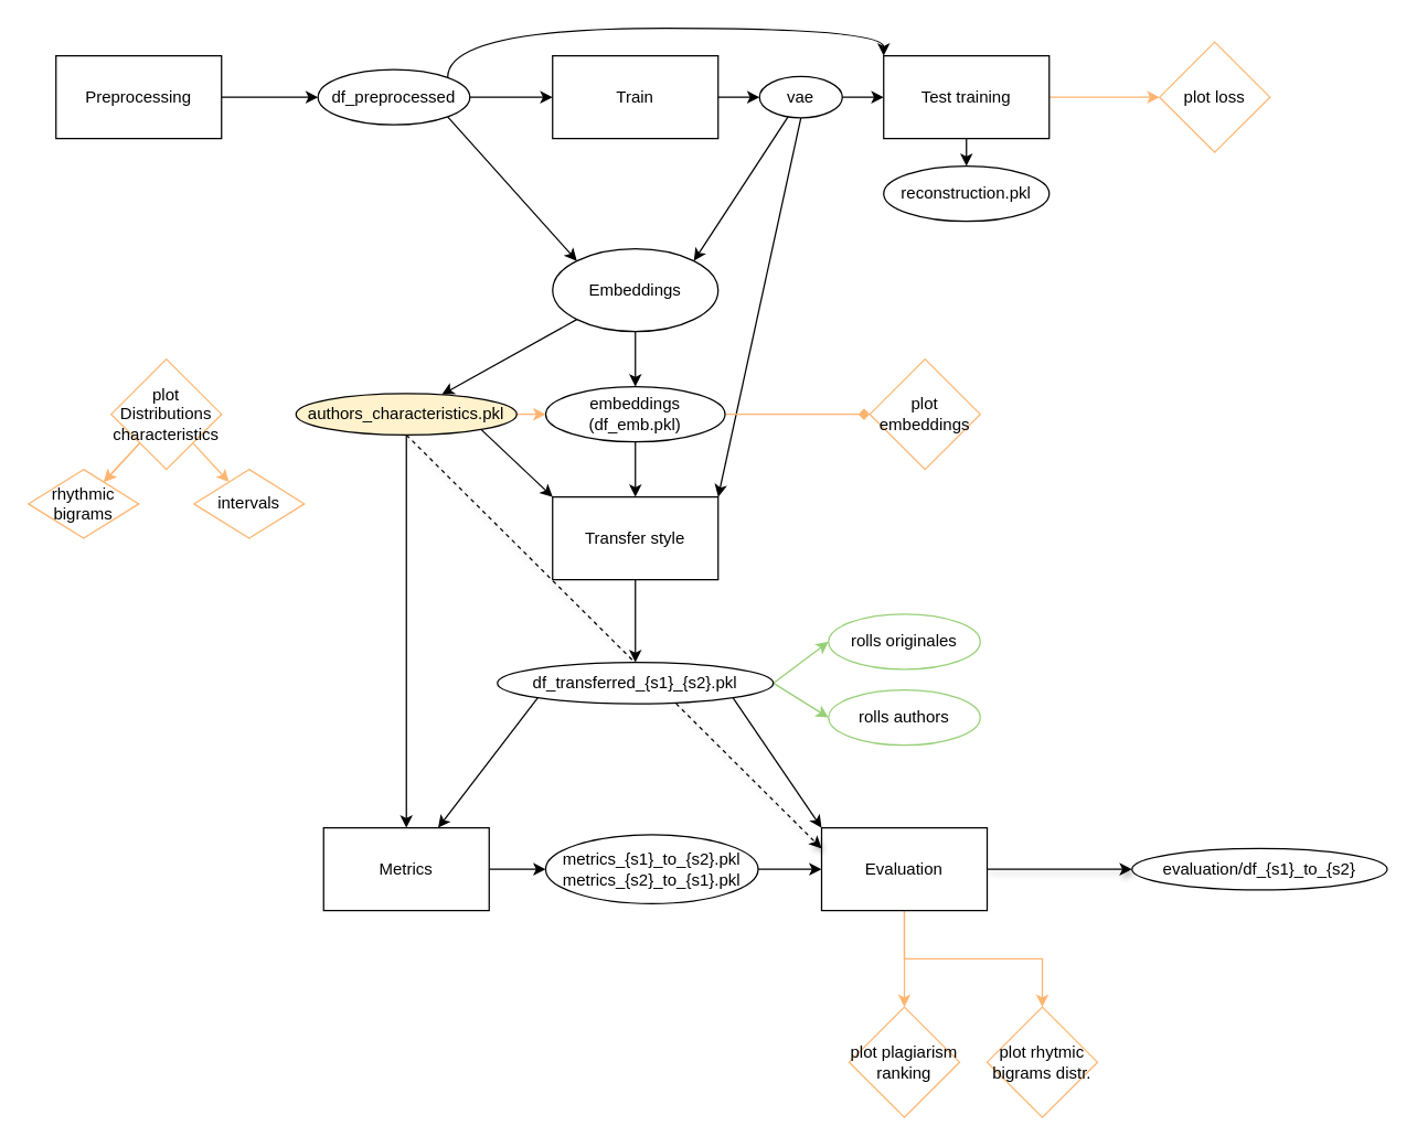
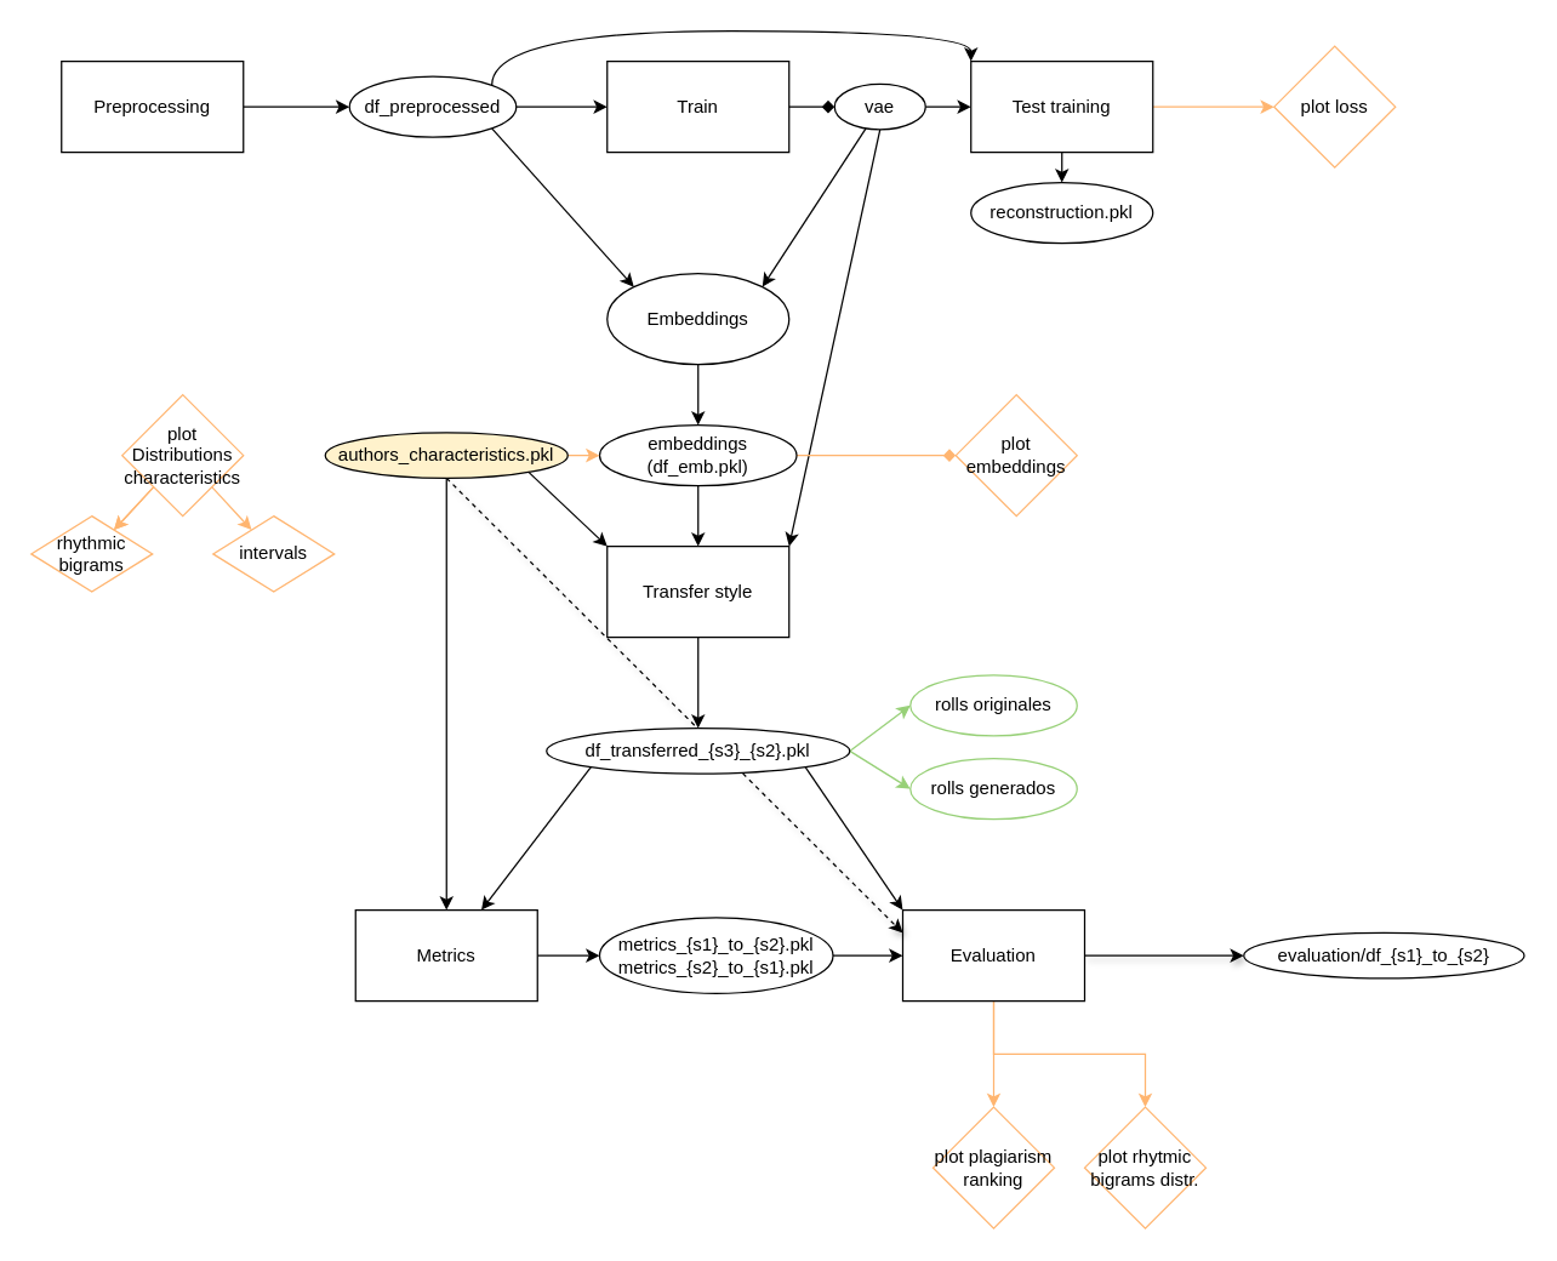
  <mxCell id="0" />
  <mxCell id="1" parent="0" />
  <mxCell id="2" value="" style="edgeStyle=orthogonalEdgeStyle;rounded=0;orthogonalLoop=1;jettySize=auto;html=1;" parent="1" source="3" edge="1"><mxGeometry relative="1" as="geometry"><mxPoint x="230" y="70" as="targetPoint" /></mxGeometry></mxCell>
  <mxCell id="3" value="Preprocessing" style="rounded=0;whiteSpace=wrap;html=1;" parent="1" vertex="1"><mxGeometry x="40" y="40" width="120" height="60" as="geometry" /></mxCell>
  <mxCell id="4" value="" style="edgeStyle=orthogonalEdgeStyle;rounded=0;orthogonalLoop=1;jettySize=auto;html=1;startArrow=none;" parent="1" source="26" target="8" edge="1"><mxGeometry relative="1" as="geometry" /></mxCell>
  <mxCell id="5" value="Train" style="rounded=0;whiteSpace=wrap;html=1;" parent="1" vertex="1"><mxGeometry x="400" y="40" width="120" height="60" as="geometry" /></mxCell>
  <mxCell id="6" value="" style="edgeStyle=orthogonalEdgeStyle;curved=1;rounded=0;orthogonalLoop=1;jettySize=auto;html=1;startArrow=none;startFill=0;endArrow=classic;endFill=1;" parent="1" source="8" target="43" edge="1"><mxGeometry relative="1" as="geometry" /></mxCell>
  <mxCell id="7" value="" style="edgeStyle=orthogonalEdgeStyle;rounded=0;orthogonalLoop=1;jettySize=auto;html=1;strokeColor=#FFB570;" parent="1" source="8" target="47" edge="1"><mxGeometry relative="1" as="geometry" /></mxCell>
  <mxCell id="8" value="Test training" style="rounded=0;whiteSpace=wrap;html=1;" parent="1" vertex="1"><mxGeometry x="640" y="40" width="120" height="60" as="geometry" /></mxCell>
  <mxCell id="9" value="" style="edgeStyle=none;rounded=0;orthogonalLoop=1;jettySize=auto;html=1;" parent="1" source="11" edge="1"><mxGeometry relative="1" as="geometry"><mxPoint x="460" y="280" as="targetPoint" /></mxGeometry></mxCell>
- <mxCell id="10" style="edgeStyle=none;rounded=0;orthogonalLoop=1;jettySize=auto;html=1;exitX=0;exitY=1;exitDx=0;exitDy=0;" parent="1" source="11" target="37" edge="1"><mxGeometry relative="1" as="geometry" /></mxCell>
  <mxCell id="11" value="Embeddings" style="ellipse;whiteSpace=wrap;html=1;" parent="1" vertex="1"><mxGeometry x="400" y="180" width="120" height="60" as="geometry" /></mxCell>
  <mxCell id="12" value="" style="edgeStyle=none;rounded=0;orthogonalLoop=1;jettySize=auto;html=1;" parent="1" source="13" target="42" edge="1"><mxGeometry relative="1" as="geometry" /></mxCell>
  <mxCell id="13" value="Transfer style" style="rounded=0;whiteSpace=wrap;html=1;" parent="1" vertex="1"><mxGeometry x="400" y="360" width="120" height="60" as="geometry" /></mxCell>
  <mxCell id="14" value="" style="edgeStyle=none;rounded=0;orthogonalLoop=1;jettySize=auto;html=1;shadow=1;strokeColor=#000000;startArrow=none;startFill=0;endArrow=classic;endFill=1;" parent="1" source="17" target="46" edge="1"><mxGeometry relative="1" as="geometry" /></mxCell>
  <mxCell id="15" value="" style="edgeStyle=orthogonalEdgeStyle;rounded=0;orthogonalLoop=1;jettySize=auto;html=1;strokeColor=#FFB570;" parent="1" source="17" target="52" edge="1"><mxGeometry relative="1" as="geometry" /></mxCell>
  <mxCell id="16" value="" style="edgeStyle=orthogonalEdgeStyle;rounded=0;orthogonalLoop=1;jettySize=auto;html=1;strokeColor=#FFB570;" parent="1" source="17" target="53" edge="1"><mxGeometry relative="1" as="geometry" /></mxCell>
  <mxCell id="17" value="Evaluation" style="rounded=0;whiteSpace=wrap;html=1;" parent="1" vertex="1"><mxGeometry x="595" y="600" width="120" height="60" as="geometry" /></mxCell>
  <mxCell id="18" value="" style="edgeStyle=none;rounded=0;orthogonalLoop=1;jettySize=auto;html=1;startArrow=none;startFill=0;endArrow=classic;endFill=1;" parent="1" source="19" target="45" edge="1"><mxGeometry relative="1" as="geometry" /></mxCell>
  <mxCell id="19" value="Metrics" style="rounded=0;whiteSpace=wrap;html=1;" parent="1" vertex="1"><mxGeometry x="234" y="600" width="120" height="60" as="geometry" /></mxCell>
  <mxCell id="20" value="" style="edgeStyle=orthogonalEdgeStyle;rounded=0;orthogonalLoop=1;jettySize=auto;html=1;" parent="1" source="23" target="5" edge="1"><mxGeometry relative="1" as="geometry" /></mxCell>
  <mxCell id="21" style="rounded=0;orthogonalLoop=1;jettySize=auto;html=1;exitX=1;exitY=1;exitDx=0;exitDy=0;entryX=0;entryY=0;entryDx=0;entryDy=0;" parent="1" source="23" target="11" edge="1"><mxGeometry relative="1" as="geometry" /></mxCell>
  <mxCell id="22" style="edgeStyle=orthogonalEdgeStyle;rounded=0;orthogonalLoop=1;jettySize=auto;html=1;exitX=1;exitY=0;exitDx=0;exitDy=0;entryX=0;entryY=0;entryDx=0;entryDy=0;startArrow=none;startFill=0;endArrow=classic;endFill=1;curved=1;" parent="1" source="23" target="8" edge="1"><mxGeometry relative="1" as="geometry"><Array as="points"><mxPoint x="324" y="20" /><mxPoint x="640" y="20" /></Array></mxGeometry></mxCell>
  <mxCell id="23" value="df_preprocessed" style="ellipse;whiteSpace=wrap;html=1;" parent="1" vertex="1"><mxGeometry x="230" y="50" width="110" height="40" as="geometry" /></mxCell>
  <mxCell id="24" value="" style="edgeStyle=none;rounded=0;orthogonalLoop=1;jettySize=auto;html=1;entryX=1;entryY=0;entryDx=0;entryDy=0;" parent="1" source="26" target="11" edge="1"><mxGeometry relative="1" as="geometry" /></mxCell>
  <mxCell id="25" style="edgeStyle=none;rounded=0;orthogonalLoop=1;jettySize=auto;html=1;exitX=0.5;exitY=1;exitDx=0;exitDy=0;entryX=1;entryY=0;entryDx=0;entryDy=0;" parent="1" source="26" target="13" edge="1"><mxGeometry relative="1" as="geometry" /></mxCell>
  <mxCell id="26" value="vae" style="ellipse;whiteSpace=wrap;html=1;" parent="1" vertex="1"><mxGeometry x="550" y="55" width="60" height="30" as="geometry" /></mxCell>
- <mxCell id="27" value="" style="edgeStyle=orthogonalEdgeStyle;rounded=0;orthogonalLoop=1;jettySize=auto;html=1;endArrow=classic;startArrow=none;startFill=0;endFill=1;" parent="1" source="5" target="26" edge="1"><mxGeometry relative="1" as="geometry"><mxPoint x="520" y="70" as="sourcePoint" /><mxPoint x="600" y="70" as="targetPoint" /></mxGeometry></mxCell>
+ <mxCell id="27" value="" style="edgeStyle=orthogonalEdgeStyle;rounded=0;orthogonalLoop=1;jettySize=auto;html=1;endArrow=diamond;startArrow=none;startFill=0;endFill=1;" parent="1" source="5" target="26" edge="1"><mxGeometry relative="1" as="geometry"><mxPoint x="520" y="70" as="sourcePoint" /><mxPoint x="600" y="70" as="targetPoint" /></mxGeometry></mxCell>
  <mxCell id="28" value="" style="edgeStyle=none;rounded=0;orthogonalLoop=1;jettySize=auto;html=1;" parent="1" target="13" edge="1"><mxGeometry relative="1" as="geometry"><mxPoint x="460" y="310" as="sourcePoint" /></mxGeometry></mxCell>
  <mxCell id="29" value="rolls originales" style="ellipse;whiteSpace=wrap;html=1;strokeColor=#97D077;" parent="1" vertex="1"><mxGeometry x="600" y="445" width="110" height="40" as="geometry" /></mxCell>
- <mxCell id="30" value="rolls authors" style="ellipse;whiteSpace=wrap;html=1;strokeColor=#97D077;" parent="1" vertex="1"><mxGeometry x="600" y="500" width="110" height="40" as="geometry" /></mxCell>
+ <mxCell id="30" value="rolls generados" style="ellipse;whiteSpace=wrap;html=1;strokeColor=#97D077;" parent="1" vertex="1"><mxGeometry x="600" y="500" width="110" height="40" as="geometry" /></mxCell>
  <mxCell id="31" style="edgeStyle=none;rounded=0;orthogonalLoop=1;jettySize=auto;html=1;exitX=1;exitY=1;exitDx=0;exitDy=0;entryX=0;entryY=0;entryDx=0;entryDy=0;" parent="1" target="13" edge="1"><mxGeometry relative="1" as="geometry"><mxPoint x="342.426" y="305.607" as="sourcePoint" /></mxGeometry></mxCell>
  <mxCell id="32" value="" style="edgeStyle=orthogonalEdgeStyle;rounded=0;orthogonalLoop=1;jettySize=auto;html=1;strokeColor=#FFB570;endArrow=diamond;" parent="1" source="33" target="54" edge="1"><mxGeometry relative="1" as="geometry" /></mxCell>
  <mxCell id="33" value="embeddings (df_emb.pkl)" style="ellipse;whiteSpace=wrap;html=1;rounded=0;" parent="1" vertex="1"><mxGeometry x="395" y="280" width="130" height="40" as="geometry" /></mxCell>
  <mxCell id="34" style="edgeStyle=orthogonalEdgeStyle;curved=1;rounded=0;orthogonalLoop=1;jettySize=auto;html=1;exitX=0.5;exitY=1;exitDx=0;exitDy=0;entryX=0.5;entryY=0;entryDx=0;entryDy=0;startArrow=none;startFill=0;endArrow=classic;endFill=1;" parent="1" source="37" target="19" edge="1"><mxGeometry relative="1" as="geometry" /></mxCell>
  <mxCell id="35" style="edgeStyle=none;rounded=0;orthogonalLoop=1;jettySize=auto;html=1;exitX=0.5;exitY=1;exitDx=0;exitDy=0;entryX=0;entryY=0.25;entryDx=0;entryDy=0;strokeColor=#000000;startArrow=none;startFill=0;endArrow=classic;endFill=1;shadow=1;dashed=1;" parent="1" source="37" target="17" edge="1"><mxGeometry relative="1" as="geometry" /></mxCell>
  <mxCell id="36" value="" style="edgeStyle=orthogonalEdgeStyle;rounded=0;orthogonalLoop=1;jettySize=auto;html=1;strokeColor=#FFB570;" parent="1" source="37" target="33" edge="1"><mxGeometry relative="1" as="geometry" /></mxCell>
  <mxCell id="37" value="authors_characteristics.pkl" style="ellipse;whiteSpace=wrap;html=1;rounded=0;fillColor=#fff2cc;" parent="1" vertex="1"><mxGeometry x="214" y="285" width="160" height="30" as="geometry" /></mxCell>
  <mxCell id="38" value="" style="edgeStyle=none;rounded=0;orthogonalLoop=1;jettySize=auto;html=1;strokeColor=#97D077;exitX=1;exitY=0.5;exitDx=0;exitDy=0;entryX=0;entryY=0.5;entryDx=0;entryDy=0;" parent="1" source="42" target="30" edge="1"><mxGeometry relative="1" as="geometry" /></mxCell>
  <mxCell id="39" value="" style="edgeStyle=none;rounded=0;orthogonalLoop=1;jettySize=auto;html=1;strokeColor=#97D077;exitX=1;exitY=0.5;exitDx=0;exitDy=0;entryX=0;entryY=0.5;entryDx=0;entryDy=0;" parent="1" source="42" target="29" edge="1"><mxGeometry relative="1" as="geometry" /></mxCell>
  <mxCell id="40" style="rounded=0;orthogonalLoop=1;jettySize=auto;html=1;exitX=0;exitY=1;exitDx=0;exitDy=0;startArrow=none;startFill=0;endArrow=classic;endFill=1;" parent="1" source="42" target="19" edge="1"><mxGeometry relative="1" as="geometry" /></mxCell>
  <mxCell id="41" style="rounded=0;orthogonalLoop=1;jettySize=auto;html=1;exitX=1;exitY=1;exitDx=0;exitDy=0;entryX=0;entryY=0;entryDx=0;entryDy=0;strokeColor=#000000;startArrow=none;startFill=0;endArrow=classic;endFill=1;" parent="1" source="42" target="17" edge="1"><mxGeometry relative="1" as="geometry" /></mxCell>
- <mxCell id="42" value="df_transferred_{s1}_{s2}.pkl" style="ellipse;whiteSpace=wrap;html=1;rounded=0;" parent="1" vertex="1"><mxGeometry x="360" y="480" width="200" height="30" as="geometry" /></mxCell>
+ <mxCell id="42" value="df_transferred_{s3}_{s2}.pkl" style="ellipse;whiteSpace=wrap;html=1;rounded=0;" parent="1" vertex="1"><mxGeometry x="360" y="480" width="200" height="30" as="geometry" /></mxCell>
  <mxCell id="43" value="reconstruction.pkl" style="ellipse;whiteSpace=wrap;html=1;rounded=0;" parent="1" vertex="1"><mxGeometry x="640" y="120" width="120" height="40" as="geometry" /></mxCell>
  <mxCell id="44" value="" style="edgeStyle=none;rounded=0;orthogonalLoop=1;jettySize=auto;html=1;startArrow=none;startFill=0;endArrow=classic;endFill=1;" parent="1" source="45" target="17" edge="1"><mxGeometry relative="1" as="geometry" /></mxCell>
  <mxCell id="45" value="metrics_{s1}_to_{s2}.pkl&lt;br&gt;metrics_{s2}_to_{s1}.pkl" style="ellipse;whiteSpace=wrap;html=1;rounded=0;" parent="1" vertex="1"><mxGeometry x="395" y="605" width="154" height="50" as="geometry" /></mxCell>
  <mxCell id="46" value="evaluation/df_{s1}_to_{s2}" style="ellipse;whiteSpace=wrap;html=1;rounded=0;" parent="1" vertex="1"><mxGeometry x="820" y="615" width="185" height="30" as="geometry" /></mxCell>
  <mxCell id="47" value="plot loss" style="rhombus;whiteSpace=wrap;html=1;rounded=0;strokeColor=#FFB570;" parent="1" vertex="1"><mxGeometry x="840" y="30" width="80" height="80" as="geometry" /></mxCell>
  <mxCell id="48" value="" style="rounded=0;orthogonalLoop=1;jettySize=auto;html=1;strokeColor=#FFB570;" edge="1" parent="1" source="51" target="55"><mxGeometry relative="1" as="geometry" /></mxCell>
  <mxCell id="49" value="" style="edgeStyle=none;rounded=0;orthogonalLoop=1;jettySize=auto;html=1;strokeColor=#FFB570;" edge="1" parent="1" source="51" target="55"><mxGeometry relative="1" as="geometry" /></mxCell>
  <mxCell id="50" value="" style="edgeStyle=none;rounded=0;orthogonalLoop=1;jettySize=auto;html=1;strokeColor=#FFB570;" edge="1" parent="1" source="51" target="56"><mxGeometry relative="1" as="geometry" /></mxCell>
  <mxCell id="51" value="plot Distributions characteristics" style="rhombus;whiteSpace=wrap;html=1;rounded=0;strokeColor=#FFB570;" parent="1" vertex="1"><mxGeometry x="80" y="260" width="80" height="80" as="geometry" /></mxCell>
  <mxCell id="52" value="plot rhytmic bigrams distr." style="rhombus;whiteSpace=wrap;html=1;rounded=0;strokeColor=#FFB570;" parent="1" vertex="1"><mxGeometry x="715" y="730" width="80" height="80" as="geometry" /></mxCell>
  <mxCell id="53" value="plot plagiarism ranking" style="rhombus;whiteSpace=wrap;html=1;rounded=0;strokeColor=#FFB570;" parent="1" vertex="1"><mxGeometry x="615" y="730" width="80" height="80" as="geometry" /></mxCell>
  <mxCell id="54" value="plot embeddings" style="rhombus;whiteSpace=wrap;html=1;rounded=0;strokeColor=#FFB570;" parent="1" vertex="1"><mxGeometry x="630" y="260" width="80" height="80" as="geometry" /></mxCell>
  <mxCell id="55" value="rhythmic bigrams" style="rhombus;whiteSpace=wrap;html=1;rounded=0;strokeColor=#FFB570;" vertex="1" parent="1"><mxGeometry x="20" y="340" width="80" height="50" as="geometry" /></mxCell>
  <mxCell id="56" value="intervals" style="rhombus;whiteSpace=wrap;html=1;rounded=0;strokeColor=#FFB570;" vertex="1" parent="1"><mxGeometry x="140" y="340" width="80" height="50" as="geometry" /></mxCell>
